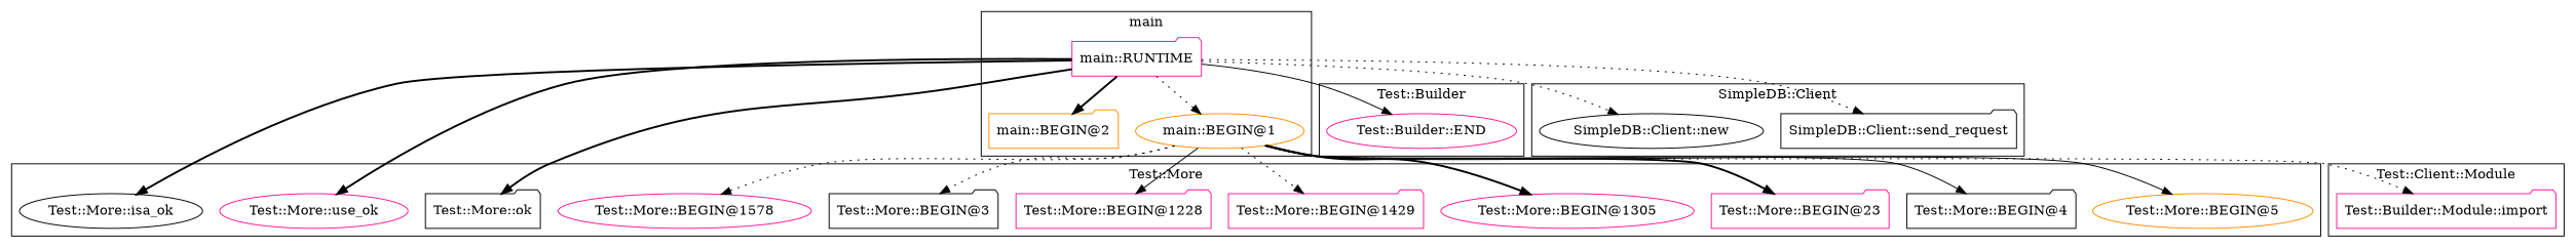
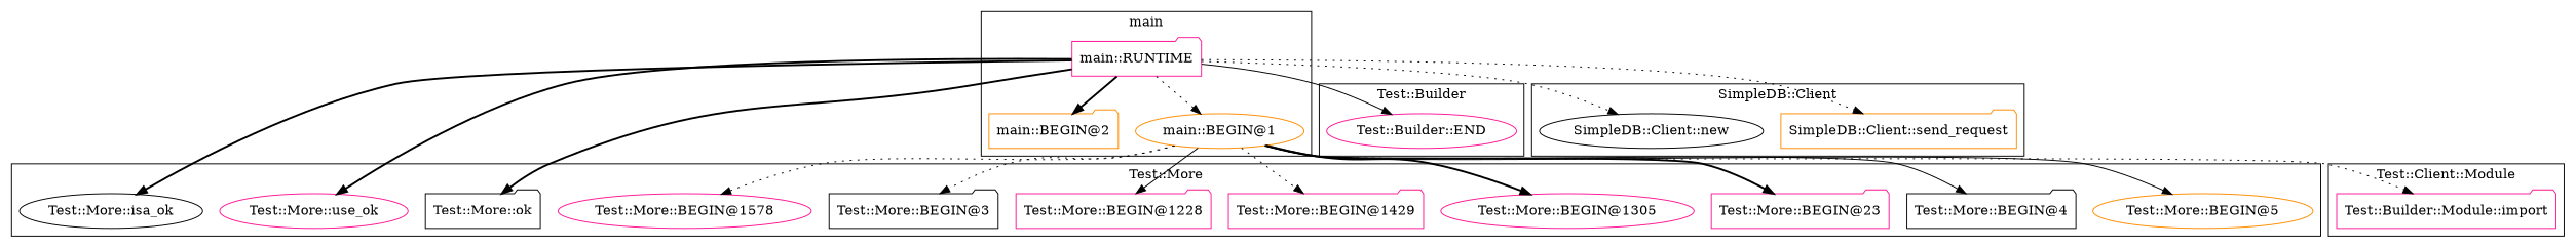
  digraph {
    node [color=deeppink shape=folder]
    edge [style=dotted]
    "Test::More::BEGIN@1305" [shape=ellipse]
    "Test::More::BEGIN@1429"
    "Test::More::isa_ok" [color=black shape=ellipse]
    "Test::More::BEGIN@1228"
    "Test::More::use_ok" [shape=ellipse]
    "Test::More::ok" [color=black]
    "Test::More::BEGIN@3" [color=black]
    "Test::More::BEGIN@1578" [shape=ellipse]
    "Test::More::BEGIN@5" [color=darkorange shape=ellipse]
    "Test::More::BEGIN@4" [color=black]
    "Test::More::BEGIN@23"
    "Test::Builder::END" [shape=ellipse]
-   "SimpleDB::Client::send_request" [color=black]
+   "SimpleDB::Client::send_request" [color=darkorange]
    "SimpleDB::Client::new" [color=black shape=ellipse]
    "main::BEGIN@2" [color=darkorange]
    "main::BEGIN@1" [color=darkorange shape=ellipse]
    "main::RUNTIME"
    "Test::Builder::Module::import"
    subgraph cluster_1 {
      label="Test::More"
      "Test::More::BEGIN@1305"
      "Test::More::BEGIN@1429"
      "Test::More::isa_ok"
      "Test::More::BEGIN@1228"
      "Test::More::use_ok"
      "Test::More::ok"
      "Test::More::BEGIN@3"
      "Test::More::BEGIN@1578"
      "Test::More::BEGIN@5"
      "Test::More::BEGIN@4"
      "Test::More::BEGIN@23"
    }
    subgraph cluster_2 {
      label="Test::Builder"
      "Test::Builder::END"
    }
    subgraph cluster_3 {
      label="SimpleDB::Client"
      "SimpleDB::Client::send_request"
      "SimpleDB::Client::new"
    }
    subgraph cluster_4 {
      label=main
      "main::BEGIN@2"
      "main::BEGIN@1"
      "main::RUNTIME"
    }
    subgraph cluster_5 {
      label="Test::Client::Module"
      "Test::Builder::Module::import"
    }
    "main::BEGIN@1" -> "Test::More::BEGIN@1305" [style=bold]
    "main::BEGIN@1" -> "Test::More::BEGIN@1429"
    "main::BEGIN@1" -> "Test::More::BEGIN@1228" [style=solid]
    "main::BEGIN@1" -> "Test::More::BEGIN@3"
    "main::BEGIN@1" -> "Test::More::BEGIN@1578"
    "main::BEGIN@1" -> "Test::More::BEGIN@5" [style=solid]
    "main::BEGIN@1" -> "Test::More::BEGIN@4" [style=solid]
    "main::BEGIN@1" -> "Test::More::BEGIN@23" [style=bold]
    "main::BEGIN@1" -> "Test::Builder::Module::import"
    "main::RUNTIME" -> "Test::More::isa_ok" [style=bold]
    "main::RUNTIME" -> "Test::More::use_ok" [style=bold]
    "main::RUNTIME" -> "Test::More::ok" [style=bold]
    "main::RUNTIME" -> "Test::Builder::END" [style=solid]
    "main::RUNTIME" -> "SimpleDB::Client::send_request"
    "main::RUNTIME" -> "SimpleDB::Client::new"
    "main::RUNTIME" -> "main::BEGIN@2" [style=bold]
    "main::RUNTIME" -> "main::BEGIN@1"
  }
